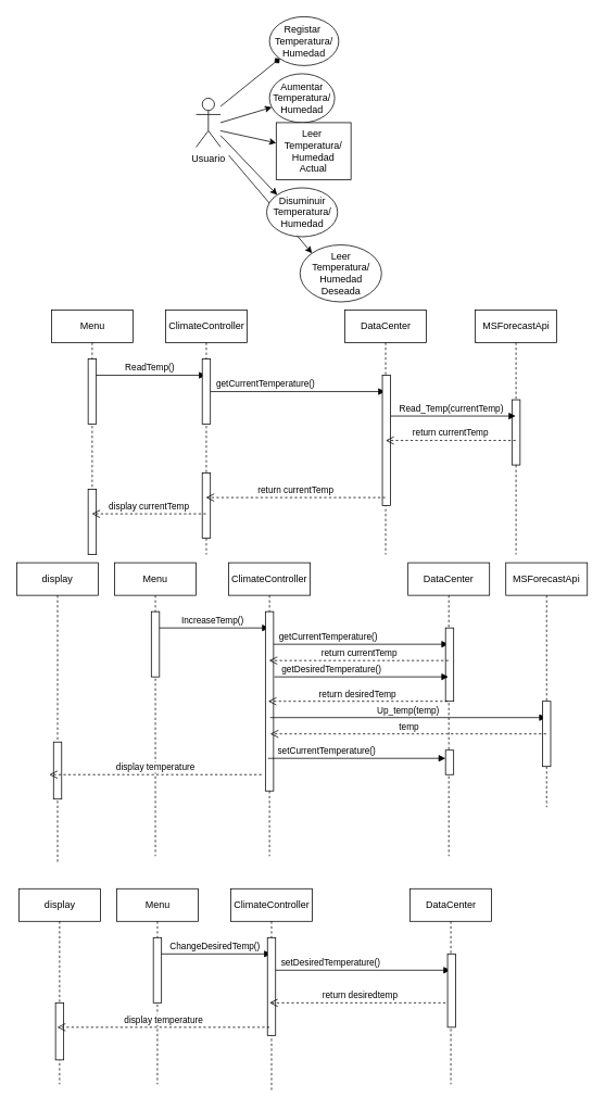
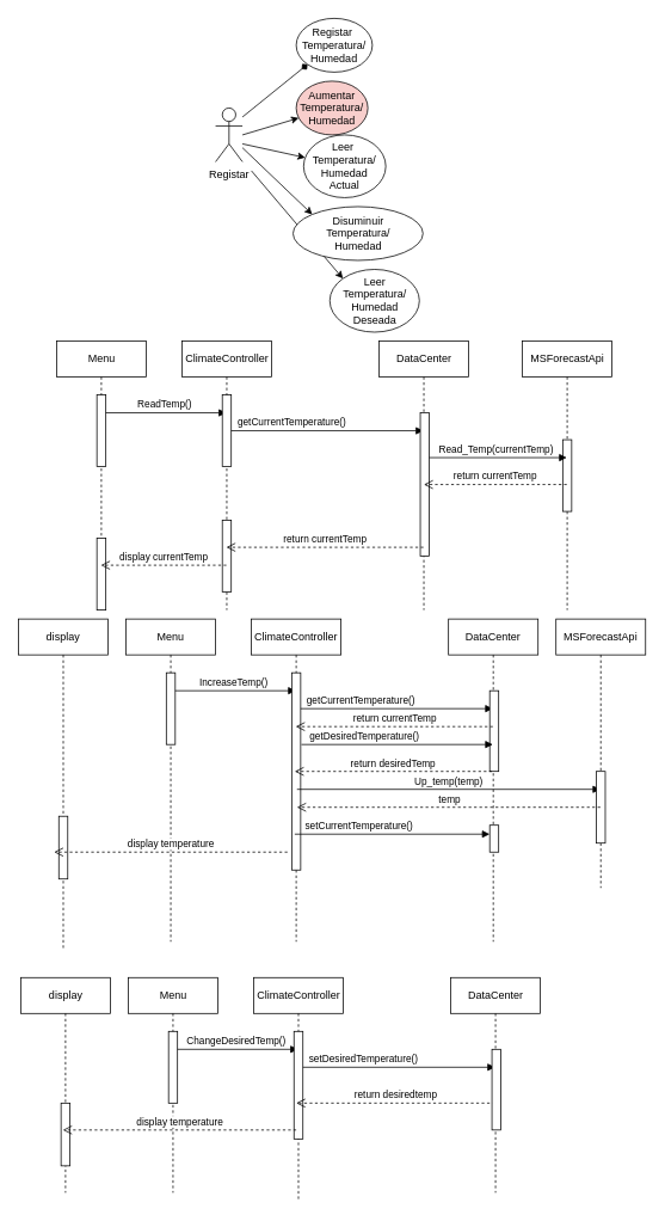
  <mxCell id="0" />
  <mxCell id="1" parent="0" />
  <mxCell id="2" style="edgeStyle=none;html=1;entryX=0;entryY=0;entryDx=0;entryDy=0;" parent="1" source="7" target="11" edge="1"><mxGeometry relative="1" as="geometry" /></mxCell>
  <mxCell id="3" style="edgeStyle=none;html=1;" parent="1" target="9" edge="1"><mxGeometry relative="1" as="geometry"><mxPoint x="270" y="160" as="sourcePoint" /></mxGeometry></mxCell>
  <mxCell id="4" style="edgeStyle=none;html=1;" parent="1" target="8" edge="1"><mxGeometry relative="1" as="geometry"><mxPoint x="270" y="150" as="sourcePoint" /></mxGeometry></mxCell>
  <mxCell id="5" style="edgeStyle=none;html=1;entryX=0;entryY=1;entryDx=0;entryDy=0;exitX=1;exitY=0.167;exitDx=0;exitDy=0;exitPerimeter=0;endArrow=diamond;" parent="1" source="7" target="10" edge="1"><mxGeometry relative="1" as="geometry"><mxPoint x="290" y="130" as="sourcePoint" /></mxGeometry></mxCell>
  <mxCell id="6" style="edgeStyle=none;html=1;entryX=0;entryY=0;entryDx=0;entryDy=0;" parent="1" target="12" edge="1"><mxGeometry relative="1" as="geometry"><mxPoint x="280" y="190" as="sourcePoint" /></mxGeometry></mxCell>
- <mxCell id="7" value="Usuario" style="shape=umlActor;verticalLabelPosition=bottom;verticalAlign=top;html=1;" parent="1" vertex="1"><mxGeometry x="240" y="120" width="30" height="60" as="geometry" /></mxCell>
- <mxCell id="8" value="Aumentar Temperatura/&lt;div&gt;Humedad&lt;/div&gt;" style="ellipse;whiteSpace=wrap;html=1;" parent="1" vertex="1"><mxGeometry x="330" y="90" width="80" height="60" as="geometry" /></mxCell>
- <mxCell id="9" value="Leer&amp;nbsp;&lt;div&gt;Temperatura/&lt;/div&gt;&lt;div&gt;Humedad&lt;/div&gt;&lt;div&gt;Actual&lt;/div&gt;" style="whiteSpace=wrap;html=1;rounded=0;" parent="1" vertex="1"><mxGeometry x="338.25" y="150" width="91.75" height="70" as="geometry" /></mxCell>
+ <mxCell id="7" value="Registar" style="shape=umlActor;verticalLabelPosition=bottom;verticalAlign=top;html=1;" parent="1" vertex="1"><mxGeometry x="240" y="120" width="30" height="60" as="geometry" /></mxCell>
+ <mxCell id="8" value="Aumentar Temperatura/&lt;div&gt;Humedad&lt;/div&gt;" style="ellipse;whiteSpace=wrap;html=1;fillColor=#f8cecc;" parent="1" vertex="1"><mxGeometry x="330" y="90" width="80" height="60" as="geometry" /></mxCell>
+ <mxCell id="9" value="Leer&amp;nbsp;&lt;div&gt;Temperatura/&lt;/div&gt;&lt;div&gt;Humedad&lt;/div&gt;&lt;div&gt;Actual&lt;/div&gt;" style="ellipse;whiteSpace=wrap;html=1;" parent="1" vertex="1"><mxGeometry x="338.25" y="150" width="91.75" height="70" as="geometry" /></mxCell>
  <mxCell id="10" value="Registar&amp;nbsp;&lt;div&gt;Temperatura/&lt;/div&gt;&lt;div&gt;Humedad&lt;/div&gt;" style="ellipse;whiteSpace=wrap;html=1;" parent="1" vertex="1"><mxGeometry x="330" y="20" width="85" height="60" as="geometry" /></mxCell>
- <mxCell id="11" value="Disuminuir&lt;div&gt;Temperatura/&lt;/div&gt;&lt;div&gt;Humedad&lt;/div&gt;" style="ellipse;whiteSpace=wrap;html=1;" parent="1" vertex="1"><mxGeometry x="326.5" y="230" width="87" height="60" as="geometry" /></mxCell>
+ <mxCell id="11" value="Disuminuir&lt;div&gt;Temperatura/&lt;/div&gt;&lt;div&gt;Humedad&lt;/div&gt;" style="ellipse;whiteSpace=wrap;html=1;" parent="1" vertex="1"><mxGeometry x="326.5" y="230" width="145" height="60" as="geometry" /></mxCell>
  <mxCell id="12" value="Leer&lt;div&gt;Temperatura/&lt;/div&gt;&lt;div&gt;Humedad&lt;/div&gt;&lt;div&gt;Deseada&lt;/div&gt;" style="ellipse;whiteSpace=wrap;html=1;" parent="1" vertex="1"><mxGeometry x="367.5" y="300" width="100" height="70" as="geometry" /></mxCell>
  <mxCell id="13" value="Menu" style="shape=umlLifeline;perimeter=lifelinePerimeter;whiteSpace=wrap;html=1;container=1;collapsible=0;recursiveResize=0;outlineConnect=0;" parent="1" vertex="1"><mxGeometry x="62.5" y="380" width="100" height="300" as="geometry" /></mxCell>
  <mxCell id="14" value="ReadTemp()" style="html=1;verticalAlign=bottom;endArrow=block;" parent="13" target="17" edge="1"><mxGeometry width="80" relative="1" as="geometry"><mxPoint x="50" y="80" as="sourcePoint" /><mxPoint x="130" y="80" as="targetPoint" /></mxGeometry></mxCell>
  <mxCell id="15" value="" style="html=1;points=[];perimeter=orthogonalPerimeter;" parent="13" vertex="1"><mxGeometry x="45" y="220" width="10" height="80" as="geometry" /></mxCell>
  <mxCell id="16" value="" style="html=1;points=[];perimeter=orthogonalPerimeter;" parent="13" vertex="1"><mxGeometry x="45" y="60" width="10" height="80" as="geometry" /></mxCell>
  <mxCell id="17" value="ClimateController&lt;span style=&quot;color: rgba(0, 0, 0, 0); font-family: monospace; font-size: 0px; text-align: start;&quot;&gt;%3CmxGraphModel%3E%3Croot%3E%3CmxCell%20id%3D%220%22%2F%3E%3CmxCell%20id%3D%221%22%20parent%3D%220%22%2F%3E%3CmxCell%20id%3D%222%22%20value%3D%22Menu%22%20style%3D%22shape%3DumlLifeline%3Bperimeter%3DlifelinePerimeter%3BwhiteSpace%3Dwrap%3Bhtml%3D1%3Bcontainer%3D1%3Bcollapsible%3D0%3BrecursiveResize%3D0%3BoutlineConnect%3D0%3B%22%20vertex%3D%221%22%20parent%3D%221%22%3E%3CmxGeometry%20y%3D%22800%22%20width%3D%22100%22%20height%3D%22300%22%20as%3D%22geometry%22%2F%3E%3C%2FmxCell%3E%3C%2Froot%3E%3C%2FmxGraphModel%3E&lt;/span&gt;" style="shape=umlLifeline;perimeter=lifelinePerimeter;whiteSpace=wrap;html=1;container=1;collapsible=0;recursiveResize=0;outlineConnect=0;" parent="1" vertex="1"><mxGeometry x="202.5" y="380" width="100" height="300" as="geometry" /></mxCell>
  <mxCell id="18" value="getCurrentTemperature()" style="html=1;verticalAlign=bottom;endArrow=block;" parent="17" target="23" edge="1"><mxGeometry x="-0.332" width="80" relative="1" as="geometry"><mxPoint x="50" y="100" as="sourcePoint" /><mxPoint x="130" y="100" as="targetPoint" /><mxPoint x="-1" as="offset" /></mxGeometry></mxCell>
  <mxCell id="19" value="" style="html=1;points=[];perimeter=orthogonalPerimeter;" parent="17" vertex="1"><mxGeometry x="45" y="200" width="10" height="80" as="geometry" /></mxCell>
  <mxCell id="20" value="" style="html=1;points=[];perimeter=orthogonalPerimeter;" parent="17" vertex="1"><mxGeometry x="45" y="60" width="10" height="80" as="geometry" /></mxCell>
  <mxCell id="21" value="MSForecastApi&lt;span style=&quot;color: rgba(0, 0, 0, 0); font-family: monospace; font-size: 0px; text-align: start;&quot;&gt;%3CmxGraphModel%3E%3Croot%3E%3CmxCell%20id%3D%220%22%2F%3E%3CmxCell%20id%3D%221%22%20parent%3D%220%22%2F%3E%3CmxCell%20id%3D%222%22%20value%3D%22ClimateController%26lt%3Bspan%20style%3D%26quot%3Bcolor%3A%20rgba(0%2C%200%2C%200%2C%200)%3B%20font-family%3A%20monospace%3B%20font-size%3A%200px%3B%20text-align%3A%20start%3B%26quot%3B%26gt%3B%253CmxGraphModel%253E%253Croot%253E%253CmxCell%2520id%253D%25220%2522%252F%253E%253CmxCell%2520id%253D%25221%2522%2520parent%253D%25220%2522%252F%253E%253CmxCell%2520id%253D%25222%2522%2520value%253D%2522Menu%2522%2520style%253D%2522shape%253DumlLifeline%253Bperimeter%253DlifelinePerimeter%253BwhiteSpace%253Dwrap%253Bhtml%253D1%253Bcontainer%253D1%253Bcollapsible%253D0%253BrecursiveResize%253D0%253BoutlineConnect%253D0%253B%2522%2520vertex%253D%25221%2522%2520parent%253D%25221%2522%253E%253CmxGeometry%2520y%253D%2522800%2522%2520width%253D%2522100%2522%2520height%253D%2522300%2522%2520as%253D%2522geometry%2522%252F%253E%253C%252FmxCell%253E%253C%252Froot%253E%253C%252FmxGraphModel%253E%26lt%3B%2Fspan%26gt%3B%22%20style%3D%22shape%3DumlLifeline%3Bperimeter%3DlifelinePerimeter%3BwhiteSpace%3Dwrap%3Bhtml%3D1%3Bcontainer%3D1%3Bcollapsible%3D0%3BrecursiveResize%3D0%3BoutlineConnect%3D0%3B%22%20vertex%3D%221%22%20parent%3D%221%22%3E%3CmxGeometry%20x%3D%22140%22%20y%3D%22800%22%20width%3D%22100%22%20height%3D%22300%22%20as%3D%22geometry%22%2F%3E%3C%2FmxCell%3E%3C%2Froot%3E%3C%2FmxGraphModel%3E&lt;/span&gt;" style="shape=umlLifeline;perimeter=lifelinePerimeter;whiteSpace=wrap;html=1;container=1;collapsible=0;recursiveResize=0;outlineConnect=0;" parent="1" vertex="1"><mxGeometry x="582.5" y="380" width="100" height="300" as="geometry" /></mxCell>
  <mxCell id="22" value="" style="html=1;points=[];perimeter=orthogonalPerimeter;" parent="21" vertex="1"><mxGeometry x="45" y="110" width="10" height="80" as="geometry" /></mxCell>
  <mxCell id="23" value="DataCenter" style="shape=umlLifeline;perimeter=lifelinePerimeter;whiteSpace=wrap;html=1;container=1;collapsible=0;recursiveResize=0;outlineConnect=0;" parent="1" vertex="1"><mxGeometry x="422.5" y="380" width="100" height="300" as="geometry" /></mxCell>
  <mxCell id="24" value="Read_Temp(currentTemp)" style="html=1;verticalAlign=bottom;endArrow=block;" parent="23" target="21" edge="1"><mxGeometry width="80" relative="1" as="geometry"><mxPoint x="50" y="130" as="sourcePoint" /><mxPoint x="130" y="130" as="targetPoint" /></mxGeometry></mxCell>
  <mxCell id="25" value="" style="html=1;points=[];perimeter=orthogonalPerimeter;" parent="23" vertex="1"><mxGeometry x="46" y="80" width="10" height="160" as="geometry" /></mxCell>
  <mxCell id="26" value="return currentTemp" style="html=1;verticalAlign=bottom;endArrow=open;dashed=1;endSize=8;" parent="1" source="21" edge="1"><mxGeometry relative="1" as="geometry"><mxPoint x="652.5" y="540" as="sourcePoint" /><mxPoint x="472.5" y="540" as="targetPoint" /><Array as="points"><mxPoint x="542.5" y="540" /></Array></mxGeometry></mxCell>
  <mxCell id="27" value="return currentTemp" style="html=1;verticalAlign=bottom;endArrow=open;dashed=1;endSize=8;" parent="1" source="23" target="17" edge="1"><mxGeometry relative="1" as="geometry"><mxPoint x="467.68" y="610" as="sourcePoint" /><mxPoint x="272.504" y="610" as="targetPoint" /><Array as="points"><mxPoint x="343.18" y="610" /></Array></mxGeometry></mxCell>
  <mxCell id="28" value="display currentTemp" style="html=1;verticalAlign=bottom;endArrow=open;dashed=1;endSize=8;" parent="1" source="17" target="13" edge="1"><mxGeometry relative="1" as="geometry"><mxPoint x="332.68" y="630" as="sourcePoint" /><mxPoint x="142.5" y="630" as="targetPoint" /><Array as="points"><mxPoint x="203.86" y="630" /></Array></mxGeometry></mxCell>
  <mxCell id="29" value="Menu" style="shape=umlLifeline;perimeter=lifelinePerimeter;whiteSpace=wrap;html=1;container=1;collapsible=0;recursiveResize=0;outlineConnect=0;" parent="1" vertex="1"><mxGeometry x="140" y="690" width="100" height="360" as="geometry" /></mxCell>
  <mxCell id="30" value="IncreaseTemp()" style="html=1;verticalAlign=bottom;endArrow=block;" parent="29" target="32" edge="1"><mxGeometry width="80" relative="1" as="geometry"><mxPoint x="50" y="80" as="sourcePoint" /><mxPoint x="130" y="80" as="targetPoint" /></mxGeometry></mxCell>
  <mxCell id="31" value="" style="html=1;points=[];perimeter=orthogonalPerimeter;" parent="29" vertex="1"><mxGeometry x="45" y="60" width="10" height="80" as="geometry" /></mxCell>
  <mxCell id="32" value="ClimateController&lt;span style=&quot;color: rgba(0, 0, 0, 0); font-family: monospace; font-size: 0px; text-align: start;&quot;&gt;%3CmxGraphModel%3E%3Croot%3E%3CmxCell%20id%3D%220%22%2F%3E%3CmxCell%20id%3D%221%22%20parent%3D%220%22%2F%3E%3CmxCell%20id%3D%222%22%20value%3D%22Menu%22%20style%3D%22shape%3DumlLifeline%3Bperimeter%3DlifelinePerimeter%3BwhiteSpace%3Dwrap%3Bhtml%3D1%3Bcontainer%3D1%3Bcollapsible%3D0%3BrecursiveResize%3D0%3BoutlineConnect%3D0%3B%22%20vertex%3D%221%22%20parent%3D%221%22%3E%3CmxGeometry%20y%3D%22800%22%20width%3D%22100%22%20height%3D%22300%22%20as%3D%22geometry%22%2F%3E%3C%2FmxCell%3E%3C%2Froot%3E%3C%2FmxGraphModel%3E&lt;/span&gt;" style="shape=umlLifeline;perimeter=lifelinePerimeter;whiteSpace=wrap;html=1;container=1;collapsible=0;recursiveResize=0;outlineConnect=0;" parent="1" vertex="1"><mxGeometry x="280" y="690" width="100" height="360" as="geometry" /></mxCell>
  <mxCell id="33" value="getCurrentTemperature()" style="html=1;verticalAlign=bottom;endArrow=block;" parent="32" target="38" edge="1"><mxGeometry x="-0.332" width="80" relative="1" as="geometry"><mxPoint x="50" y="100" as="sourcePoint" /><mxPoint x="130" y="100" as="targetPoint" /><mxPoint x="-1" as="offset" /></mxGeometry></mxCell>
  <mxCell id="34" value="" style="html=1;points=[];perimeter=orthogonalPerimeter;" parent="32" vertex="1"><mxGeometry x="45" y="60" width="10" height="220" as="geometry" /></mxCell>
  <mxCell id="35" value="Up_temp(temp)" style="html=1;verticalAlign=bottom;endArrow=block;curved=0;rounded=0;" parent="32" target="36" edge="1"><mxGeometry width="80" relative="1" as="geometry"><mxPoint x="50.87" y="190" as="sourcePoint" /><mxPoint x="130.87" y="190" as="targetPoint" /></mxGeometry></mxCell>
  <mxCell id="36" value="MSForecastApi&lt;span style=&quot;color: rgba(0, 0, 0, 0); font-family: monospace; font-size: 0px; text-align: start;&quot;&gt;%3CmxGraphModel%3E%3Croot%3E%3CmxCell%20id%3D%220%22%2F%3E%3CmxCell%20id%3D%221%22%20parent%3D%220%22%2F%3E%3CmxCell%20id%3D%222%22%20value%3D%22ClimateController%26lt%3Bspan%20style%3D%26quot%3Bcolor%3A%20rgba(0%2C%200%2C%200%2C%200)%3B%20font-family%3A%20monospace%3B%20font-size%3A%200px%3B%20text-align%3A%20start%3B%26quot%3B%26gt%3B%253CmxGraphModel%253E%253Croot%253E%253CmxCell%2520id%253D%25220%2522%252F%253E%253CmxCell%2520id%253D%25221%2522%2520parent%253D%25220%2522%252F%253E%253CmxCell%2520id%253D%25222%2522%2520value%253D%2522Menu%2522%2520style%253D%2522shape%253DumlLifeline%253Bperimeter%253DlifelinePerimeter%253BwhiteSpace%253Dwrap%253Bhtml%253D1%253Bcontainer%253D1%253Bcollapsible%253D0%253BrecursiveResize%253D0%253BoutlineConnect%253D0%253B%2522%2520vertex%253D%25221%2522%2520parent%253D%25221%2522%253E%253CmxGeometry%2520y%253D%2522800%2522%2520width%253D%2522100%2522%2520height%253D%2522300%2522%2520as%253D%2522geometry%2522%252F%253E%253C%252FmxCell%253E%253C%252Froot%253E%253C%252FmxGraphModel%253E%26lt%3B%2Fspan%26gt%3B%22%20style%3D%22shape%3DumlLifeline%3Bperimeter%3DlifelinePerimeter%3BwhiteSpace%3Dwrap%3Bhtml%3D1%3Bcontainer%3D1%3Bcollapsible%3D0%3BrecursiveResize%3D0%3BoutlineConnect%3D0%3B%22%20vertex%3D%221%22%20parent%3D%221%22%3E%3CmxGeometry%20x%3D%22140%22%20y%3D%22800%22%20width%3D%22100%22%20height%3D%22300%22%20as%3D%22geometry%22%2F%3E%3C%2FmxCell%3E%3C%2Froot%3E%3C%2FmxGraphModel%3E&lt;/span&gt;" style="shape=umlLifeline;perimeter=lifelinePerimeter;whiteSpace=wrap;html=1;container=1;collapsible=0;recursiveResize=0;outlineConnect=0;" parent="1" vertex="1"><mxGeometry x="620" y="690" width="100" height="300" as="geometry" /></mxCell>
  <mxCell id="37" value="" style="html=1;points=[];perimeter=orthogonalPerimeter;" parent="36" vertex="1"><mxGeometry x="45" y="170" width="10" height="80" as="geometry" /></mxCell>
  <mxCell id="38" value="DataCenter" style="shape=umlLifeline;perimeter=lifelinePerimeter;whiteSpace=wrap;html=1;container=1;collapsible=0;recursiveResize=0;outlineConnect=0;" parent="1" vertex="1"><mxGeometry x="500" y="690" width="100" height="360" as="geometry" /></mxCell>
  <mxCell id="39" value="" style="html=1;points=[];perimeter=orthogonalPerimeter;" parent="38" vertex="1"><mxGeometry x="46" y="80" width="10" height="90" as="geometry" /></mxCell>
  <mxCell id="40" value="" style="html=1;points=[[0,0,0,0,5],[0,1,0,0,-5],[1,0,0,0,5],[1,1,0,0,-5]];perimeter=orthogonalPerimeter;outlineConnect=0;targetShapes=umlLifeline;portConstraint=eastwest;newEdgeStyle={&quot;curved&quot;:0,&quot;rounded&quot;:0};" parent="38" vertex="1"><mxGeometry x="46" y="230" width="10" height="30" as="geometry" /></mxCell>
  <mxCell id="41" value="return currentTemp" style="html=1;verticalAlign=bottom;endArrow=open;dashed=1;endSize=8;" parent="1" source="38" target="32" edge="1"><mxGeometry x="-0.003" relative="1" as="geometry"><mxPoint x="505.74" y="810" as="sourcePoint" /><mxPoint x="345.87" y="810" as="targetPoint" /><Array as="points"><mxPoint x="415.87" y="810" /></Array><mxPoint as="offset" /></mxGeometry></mxCell>
  <mxCell id="42" value="getDesiredTemperature()" style="html=1;verticalAlign=bottom;endArrow=block;" parent="1" target="38" edge="1"><mxGeometry x="-0.332" width="80" relative="1" as="geometry"><mxPoint x="335.87" y="830" as="sourcePoint" /><mxPoint x="556.16" y="830" as="targetPoint" /><mxPoint x="-1" as="offset" /></mxGeometry></mxCell>
  <mxCell id="43" value="return desiredTemp" style="html=1;verticalAlign=bottom;endArrow=open;dashed=1;endSize=8;" parent="1" edge="1"><mxGeometry x="-0.003" relative="1" as="geometry"><mxPoint x="548.37" y="860" as="sourcePoint" /><mxPoint x="328.37" y="860" as="targetPoint" /><Array as="points"><mxPoint x="414.37" y="860" /></Array><mxPoint as="offset" /></mxGeometry></mxCell>
  <mxCell id="44" value="temp" style="html=1;verticalAlign=bottom;endArrow=open;dashed=1;endSize=8;curved=0;rounded=0;" parent="1" source="36" edge="1"><mxGeometry relative="1" as="geometry"><mxPoint x="410.87" y="900" as="sourcePoint" /><mxPoint x="330.87" y="900" as="targetPoint" /></mxGeometry></mxCell>
  <mxCell id="45" value="setCurrentTemperature()" style="html=1;verticalAlign=bottom;endArrow=block;" parent="1" target="40" edge="1"><mxGeometry x="-0.332" width="80" relative="1" as="geometry"><mxPoint x="328.37" y="930" as="sourcePoint" /><mxPoint x="548.37" y="930" as="targetPoint" /><mxPoint x="-1" as="offset" /></mxGeometry></mxCell>
  <mxCell id="46" value="display" style="shape=umlLifeline;perimeter=lifelinePerimeter;whiteSpace=wrap;html=1;container=1;dropTarget=0;collapsible=0;recursiveResize=0;outlineConnect=0;portConstraint=eastwest;newEdgeStyle={&quot;curved&quot;:0,&quot;rounded&quot;:0};" parent="1" vertex="1"><mxGeometry x="20" y="690" width="100" height="370" as="geometry" /></mxCell>
  <mxCell id="47" value="" style="html=1;points=[[0,0,0,0,5],[0,1,0,0,-5],[1,0,0,0,5],[1,1,0,0,-5]];perimeter=orthogonalPerimeter;outlineConnect=0;targetShapes=umlLifeline;portConstraint=eastwest;newEdgeStyle={&quot;curved&quot;:0,&quot;rounded&quot;:0};" parent="46" vertex="1"><mxGeometry x="45" y="220" width="10" height="70" as="geometry" /></mxCell>
  <mxCell id="48" value="display temperature" style="html=1;verticalAlign=bottom;endArrow=open;dashed=1;endSize=8;curved=0;rounded=0;" parent="1" edge="1"><mxGeometry relative="1" as="geometry"><mxPoint x="320.21" y="950" as="sourcePoint" /><mxPoint x="59.781" y="950" as="targetPoint" /></mxGeometry></mxCell>
  <mxCell id="49" value="Menu" style="shape=umlLifeline;perimeter=lifelinePerimeter;whiteSpace=wrap;html=1;container=1;collapsible=0;recursiveResize=0;outlineConnect=0;" parent="1" vertex="1"><mxGeometry x="142.5" y="1090" width="100" height="240" as="geometry" /></mxCell>
  <mxCell id="50" value="ChangeDesiredTemp()" style="html=1;verticalAlign=bottom;endArrow=block;" parent="49" target="52" edge="1"><mxGeometry width="80" relative="1" as="geometry"><mxPoint x="50" y="80" as="sourcePoint" /><mxPoint x="130" y="80" as="targetPoint" /></mxGeometry></mxCell>
  <mxCell id="51" value="" style="html=1;points=[];perimeter=orthogonalPerimeter;" parent="49" vertex="1"><mxGeometry x="45" y="60" width="10" height="80" as="geometry" /></mxCell>
  <mxCell id="52" value="ClimateController&lt;span style=&quot;color: rgba(0, 0, 0, 0); font-family: monospace; font-size: 0px; text-align: start;&quot;&gt;%3CmxGraphModel%3E%3Croot%3E%3CmxCell%20id%3D%220%22%2F%3E%3CmxCell%20id%3D%221%22%20parent%3D%220%22%2F%3E%3CmxCell%20id%3D%222%22%20value%3D%22Menu%22%20style%3D%22shape%3DumlLifeline%3Bperimeter%3DlifelinePerimeter%3BwhiteSpace%3Dwrap%3Bhtml%3D1%3Bcontainer%3D1%3Bcollapsible%3D0%3BrecursiveResize%3D0%3BoutlineConnect%3D0%3B%22%20vertex%3D%221%22%20parent%3D%221%22%3E%3CmxGeometry%20y%3D%22800%22%20width%3D%22100%22%20height%3D%22300%22%20as%3D%22geometry%22%2F%3E%3C%2FmxCell%3E%3C%2Froot%3E%3C%2FmxGraphModel%3E&lt;/span&gt;" style="shape=umlLifeline;perimeter=lifelinePerimeter;whiteSpace=wrap;html=1;container=1;collapsible=0;recursiveResize=0;outlineConnect=0;" parent="1" vertex="1"><mxGeometry x="282.5" y="1090" width="100" height="250" as="geometry" /></mxCell>
  <mxCell id="53" value="setDesiredTemperature()" style="html=1;verticalAlign=bottom;endArrow=block;" parent="52" target="56" edge="1"><mxGeometry x="-0.332" width="80" relative="1" as="geometry"><mxPoint x="50" y="100" as="sourcePoint" /><mxPoint x="130" y="100" as="targetPoint" /><mxPoint x="-1" as="offset" /></mxGeometry></mxCell>
  <mxCell id="54" value="" style="html=1;points=[];perimeter=orthogonalPerimeter;" parent="52" vertex="1"><mxGeometry x="45" y="60" width="10" height="120" as="geometry" /></mxCell>
  <mxCell id="55" value="return desiredtemp" style="html=1;verticalAlign=bottom;endArrow=open;dashed=1;endSize=8;curved=0;rounded=0;" parent="52" source="56" edge="1"><mxGeometry relative="1" as="geometry"><mxPoint x="127.5" y="140" as="sourcePoint" /><mxPoint x="47.5" y="140" as="targetPoint" /></mxGeometry></mxCell>
  <mxCell id="56" value="DataCenter" style="shape=umlLifeline;perimeter=lifelinePerimeter;whiteSpace=wrap;html=1;container=1;collapsible=0;recursiveResize=0;outlineConnect=0;" parent="1" vertex="1"><mxGeometry x="502.5" y="1090" width="100" height="240" as="geometry" /></mxCell>
  <mxCell id="57" value="" style="html=1;points=[];perimeter=orthogonalPerimeter;" parent="56" vertex="1"><mxGeometry x="46" y="80" width="10" height="90" as="geometry" /></mxCell>
  <mxCell id="58" value="display" style="shape=umlLifeline;perimeter=lifelinePerimeter;whiteSpace=wrap;html=1;container=1;dropTarget=0;collapsible=0;recursiveResize=0;outlineConnect=0;portConstraint=eastwest;newEdgeStyle={&quot;curved&quot;:0,&quot;rounded&quot;:0};" parent="1" vertex="1"><mxGeometry x="22.5" y="1090" width="100" height="240" as="geometry" /></mxCell>
  <mxCell id="59" value="" style="html=1;points=[[0,0,0,0,5],[0,1,0,0,-5],[1,0,0,0,5],[1,1,0,0,-5]];perimeter=orthogonalPerimeter;outlineConnect=0;targetShapes=umlLifeline;portConstraint=eastwest;newEdgeStyle={&quot;curved&quot;:0,&quot;rounded&quot;:0};" parent="58" vertex="1"><mxGeometry x="45" y="140" width="10" height="70" as="geometry" /></mxCell>
  <mxCell id="60" value="display temperature" style="html=1;verticalAlign=bottom;endArrow=open;dashed=1;endSize=8;curved=0;rounded=0;" parent="1" edge="1"><mxGeometry relative="1" as="geometry"><mxPoint x="330" y="1260" as="sourcePoint" /><mxPoint x="69.571" y="1260" as="targetPoint" /></mxGeometry></mxCell>
